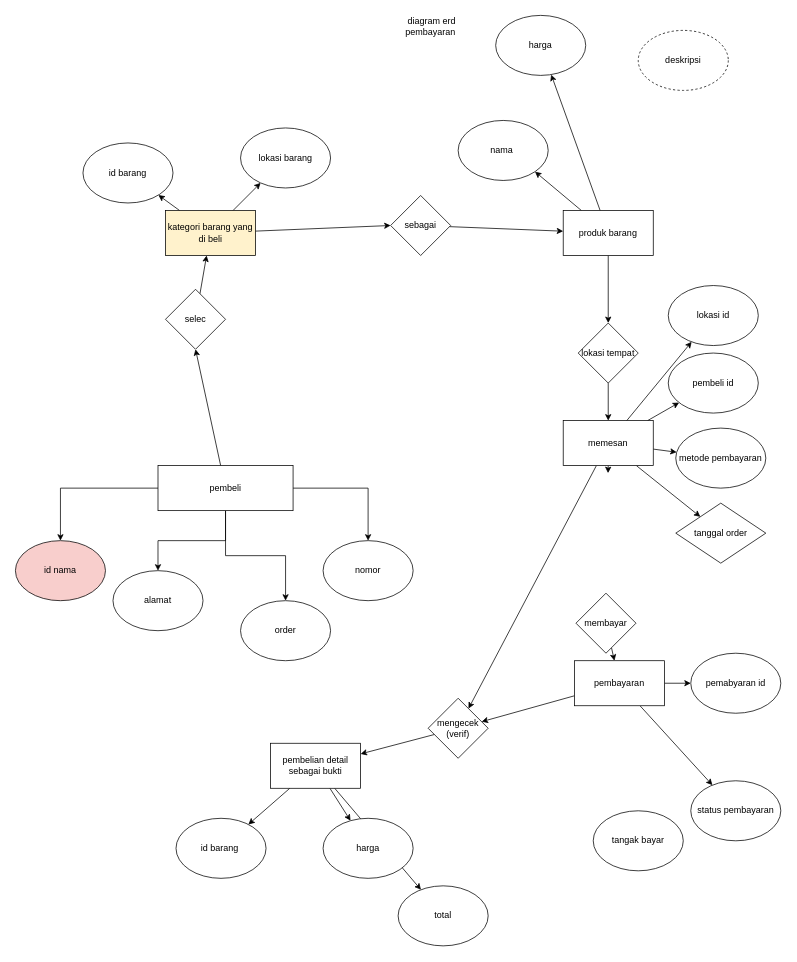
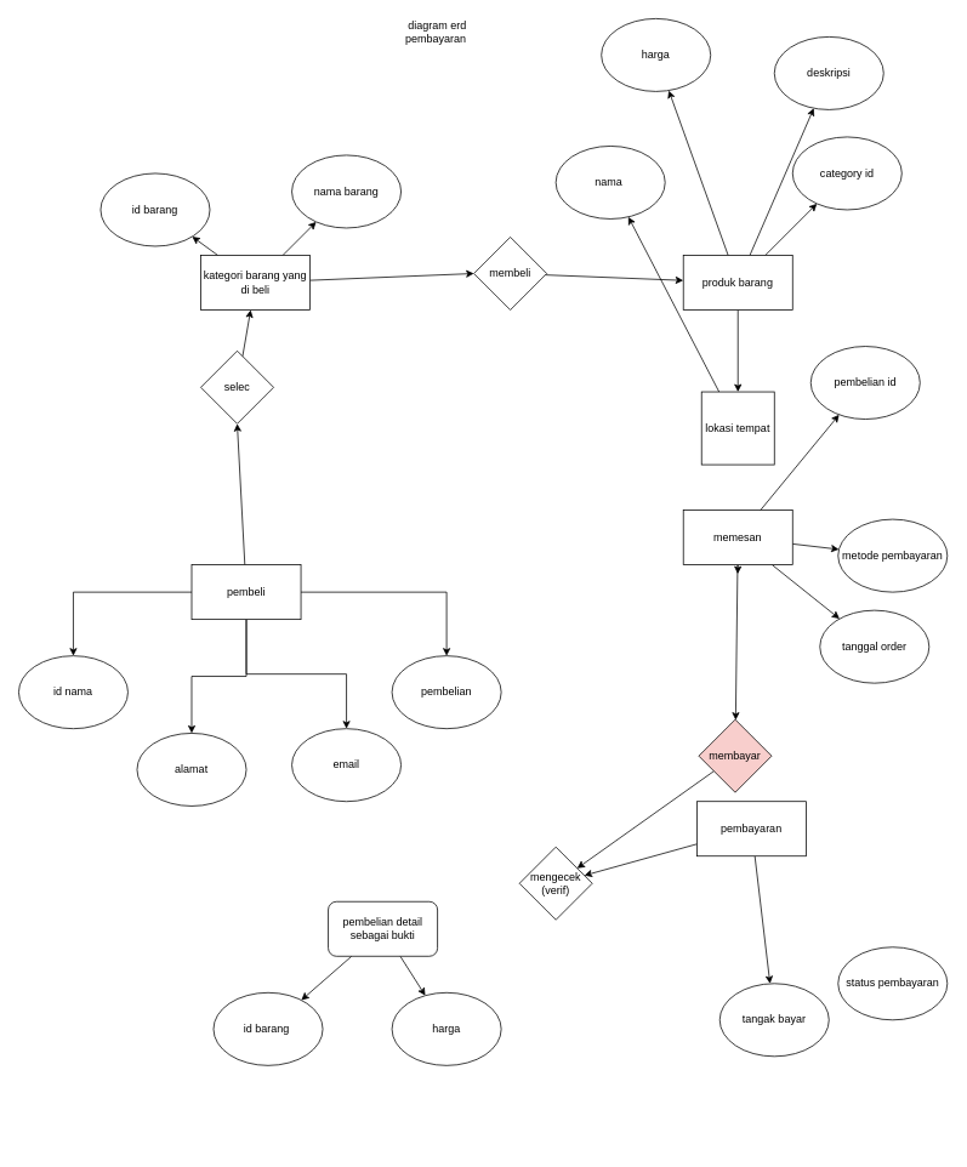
  <mxCell id="0" />
  <mxCell id="1" parent="0" />
  <mxCell id="2" style="edgeStyle=orthogonalEdgeStyle;rounded=0;orthogonalLoop=1;jettySize=auto;html=1;" edge="1" parent="1" source="7" target="8"><mxGeometry relative="1" as="geometry" /></mxCell>
  <mxCell id="3" style="edgeStyle=orthogonalEdgeStyle;rounded=0;orthogonalLoop=1;jettySize=auto;html=1;" edge="1" parent="1" source="7" target="9"><mxGeometry relative="1" as="geometry" /></mxCell>
  <mxCell id="4" style="edgeStyle=orthogonalEdgeStyle;rounded=0;orthogonalLoop=1;jettySize=auto;html=1;" edge="1" parent="1" source="7" target="10"><mxGeometry relative="1" as="geometry" /></mxCell>
  <mxCell id="5" style="edgeStyle=orthogonalEdgeStyle;rounded=0;orthogonalLoop=1;jettySize=auto;html=1;" edge="1" parent="1" source="7" target="11"><mxGeometry relative="1" as="geometry" /></mxCell>
  <mxCell id="6" style="edgeStyle=none;rounded=0;orthogonalLoop=1;jettySize=auto;html=1;entryX=0.5;entryY=1;entryDx=0;entryDy=0;" edge="1" parent="1" source="7" target="13"><mxGeometry relative="1" as="geometry" /></mxCell>
- <mxCell id="7" value="pembeli" style="rounded=0;whiteSpace=wrap;html=1;" vertex="1" parent="1"><mxGeometry x="210" y="620" width="180" height="60" as="geometry" /></mxCell>
- <mxCell id="8" value="id nama" style="ellipse;whiteSpace=wrap;html=1;fillColor=#f8cecc;" vertex="1" parent="1"><mxGeometry x="20" y="720" width="120" height="80" as="geometry" /></mxCell>
- <mxCell id="9" value="alamat" style="ellipse;whiteSpace=wrap;html=1;" vertex="1" parent="1"><mxGeometry x="150" y="760" width="120" height="80" as="geometry" /></mxCell>
- <mxCell id="10" value="order" style="ellipse;whiteSpace=wrap;html=1;" vertex="1" parent="1"><mxGeometry x="320" y="800" width="120" height="80" as="geometry" /></mxCell>
- <mxCell id="11" value="nomor" style="ellipse;whiteSpace=wrap;html=1;" vertex="1" parent="1"><mxGeometry x="430" y="720" width="120" height="80" as="geometry" /></mxCell>
+ <mxCell id="7" value="pembeli" style="rounded=0;whiteSpace=wrap;html=1;" vertex="1" parent="1"><mxGeometry x="210" y="620" width="120" height="60" as="geometry" /></mxCell>
+ <mxCell id="8" value="id nama" style="ellipse;whiteSpace=wrap;html=1;" vertex="1" parent="1"><mxGeometry x="20" y="720" width="120" height="80" as="geometry" /></mxCell>
+ <mxCell id="9" value="alamat" style="ellipse;whiteSpace=wrap;html=1;" vertex="1" parent="1"><mxGeometry x="150" y="805" width="120" height="80" as="geometry" /></mxCell>
+ <mxCell id="10" value="email" style="ellipse;whiteSpace=wrap;html=1;" vertex="1" parent="1"><mxGeometry x="320" y="800" width="120" height="80" as="geometry" /></mxCell>
+ <mxCell id="11" value="pembelian" style="ellipse;whiteSpace=wrap;html=1;" vertex="1" parent="1"><mxGeometry x="430" y="720" width="120" height="80" as="geometry" /></mxCell>
  <mxCell id="12" style="edgeStyle=none;rounded=0;orthogonalLoop=1;jettySize=auto;html=1;" edge="1" parent="1" source="13" target="17"><mxGeometry relative="1" as="geometry" /></mxCell>
  <mxCell id="13" value="selec" style="rhombus;whiteSpace=wrap;html=1;" vertex="1" parent="1"><mxGeometry x="220" y="385" width="80" height="80" as="geometry" /></mxCell>
  <mxCell id="14" style="edgeStyle=none;rounded=0;orthogonalLoop=1;jettySize=auto;html=1;" edge="1" parent="1" source="17" target="20"><mxGeometry relative="1" as="geometry" /></mxCell>
  <mxCell id="15" style="edgeStyle=none;rounded=0;orthogonalLoop=1;jettySize=auto;html=1;" edge="1" parent="1" source="17" target="19"><mxGeometry relative="1" as="geometry" /></mxCell>
  <mxCell id="16" style="edgeStyle=none;rounded=0;orthogonalLoop=1;jettySize=auto;html=1;entryX=0;entryY=0.5;entryDx=0;entryDy=0;" edge="1" parent="1" source="17" target="22"><mxGeometry relative="1" as="geometry" /></mxCell>
- <mxCell id="17" value="kategori barang yang di beli" style="rounded=0;whiteSpace=wrap;html=1;fillColor=#fff2cc;" vertex="1" parent="1"><mxGeometry x="220" y="280" width="120" height="60" as="geometry" /></mxCell>
+ <mxCell id="17" value="kategori barang yang di beli" style="rounded=0;whiteSpace=wrap;html=1;" vertex="1" parent="1"><mxGeometry x="220" y="280" width="120" height="60" as="geometry" /></mxCell>
  <mxCell id="18" style="edgeStyle=none;rounded=0;orthogonalLoop=1;jettySize=auto;html=1;exitX=0.75;exitY=0;exitDx=0;exitDy=0;" edge="1" parent="1" source="17" target="17"><mxGeometry relative="1" as="geometry" /></mxCell>
  <mxCell id="19" value="id barang" style="ellipse;whiteSpace=wrap;html=1;" vertex="1" parent="1"><mxGeometry x="110" width="120" height="80" as="geometry" y="190" /></mxCell>
- <mxCell id="20" value="lokasi barang" style="ellipse;whiteSpace=wrap;html=1;" vertex="1" parent="1"><mxGeometry x="320" y="170" width="120" height="80" as="geometry" /></mxCell>
+ <mxCell id="20" value="nama barang" style="ellipse;whiteSpace=wrap;html=1;" vertex="1" parent="1"><mxGeometry x="320" y="170" width="120" height="80" as="geometry" /></mxCell>
  <mxCell id="21" style="edgeStyle=none;rounded=0;orthogonalLoop=1;jettySize=auto;html=1;" edge="1" parent="1" source="22" target="28"><mxGeometry relative="1" as="geometry" /></mxCell>
- <mxCell id="22" value="sebagai" style="rhombus;whiteSpace=wrap;html=1;" vertex="1" parent="1"><mxGeometry x="520" y="260" width="80" height="80" as="geometry" /></mxCell>
+ <mxCell id="22" value="membeli" style="rhombus;whiteSpace=wrap;html=1;" vertex="1" parent="1"><mxGeometry x="520" y="260" width="80" height="80" as="geometry" /></mxCell>
  <mxCell id="23" style="edgeStyle=none;rounded=0;orthogonalLoop=1;jettySize=auto;html=1;" edge="1" parent="1" source="28" target="29"><mxGeometry relative="1" as="geometry" /></mxCell>
- <mxCell id="24" style="edgeStyle=none;rounded=0;orthogonalLoop=1;jettySize=auto;html=1;entryX=1;entryY=1;entryDx=0;entryDy=0;" edge="1" parent="1" source="28" target="30"><mxGeometry relative="1" as="geometry"><mxPoint x="730" y="250" as="targetPoint" /></mxGeometry></mxCell>
+ <mxCell id="25" style="edgeStyle=none;rounded=0;orthogonalLoop=1;jettySize=auto;html=1;" edge="1" parent="1" source="28" target="31"><mxGeometry relative="1" as="geometry" /></mxCell>
+ <mxCell id="26" style="edgeStyle=none;rounded=0;orthogonalLoop=1;jettySize=auto;html=1;" edge="1" parent="1" source="28" target="32"><mxGeometry relative="1" as="geometry" /></mxCell>
  <mxCell id="27" style="edgeStyle=none;rounded=0;orthogonalLoop=1;jettySize=auto;html=1;" edge="1" parent="1" source="28" target="34"><mxGeometry relative="1" as="geometry" /></mxCell>
  <mxCell id="28" value="produk barang" style="rounded=0;whiteSpace=wrap;html=1;" vertex="1" parent="1"><mxGeometry x="750" y="280" width="120" height="60" as="geometry" /></mxCell>
  <mxCell id="29" value="harga" style="ellipse;whiteSpace=wrap;html=1;" vertex="1" parent="1"><mxGeometry x="660" y="20" width="120" height="80" as="geometry" /></mxCell>
  <mxCell id="30" value="nama&amp;nbsp;" style="ellipse;whiteSpace=wrap;html=1;" vertex="1" parent="1"><mxGeometry x="610" y="160" width="120" height="80" as="geometry" /></mxCell>
- <mxCell id="31" value="deskripsi" style="ellipse;whiteSpace=wrap;html=1;dashed=1;" vertex="1" parent="1"><mxGeometry x="850" y="40" width="120" height="80" as="geometry" /></mxCell>
- <mxCell id="33" style="edgeStyle=none;rounded=0;orthogonalLoop=1;jettySize=auto;html=1;" edge="1" parent="1" source="34" target="41"><mxGeometry relative="1" as="geometry" /></mxCell>
- <mxCell id="34" value="lokasi tempat" style="rhombus;whiteSpace=wrap;html=1;" vertex="1" parent="1"><mxGeometry x="770" y="430" width="80" height="80" as="geometry" /></mxCell>
+ <mxCell id="31" value="deskripsi" style="ellipse;whiteSpace=wrap;html=1;" vertex="1" parent="1"><mxGeometry x="850" y="40" width="120" height="80" as="geometry" /></mxCell>
+ <mxCell id="32" value="category id" style="ellipse;whiteSpace=wrap;html=1;" vertex="1" parent="1"><mxGeometry x="870" y="150" width="120" height="80" as="geometry" /></mxCell>
+ <mxCell id="33" style="edgeStyle=none;rounded=0;orthogonalLoop=1;jettySize=auto;html=1;" edge="1" parent="1" source="34" target="30"><mxGeometry relative="1" as="geometry" /></mxCell>
+ <mxCell id="34" value="lokasi tempat" style="whiteSpace=wrap;html=1;rounded=0;" vertex="1" parent="1"><mxGeometry x="770" y="430" width="80" height="80" as="geometry" /></mxCell>
  <mxCell id="35" style="edgeStyle=none;rounded=0;orthogonalLoop=1;jettySize=auto;html=1;" edge="1" parent="1" source="41" target="42"><mxGeometry relative="1" as="geometry" /></mxCell>
- <mxCell id="36" style="edgeStyle=none;rounded=0;orthogonalLoop=1;jettySize=auto;html=1;" edge="1" parent="1" source="41" target="43"><mxGeometry relative="1" as="geometry" /></mxCell>
  <mxCell id="37" style="edgeStyle=none;rounded=0;orthogonalLoop=1;jettySize=auto;html=1;" edge="1" parent="1" source="41" target="44"><mxGeometry relative="1" as="geometry" /></mxCell>
  <mxCell id="38" style="edgeStyle=none;rounded=0;orthogonalLoop=1;jettySize=auto;html=1;" edge="1" parent="1" source="41" target="45"><mxGeometry relative="1" as="geometry" /></mxCell>
  <mxCell id="39" style="edgeStyle=none;rounded=0;orthogonalLoop=1;jettySize=auto;html=1;exitX=0.5;exitY=1;exitDx=0;exitDy=0;" edge="1" parent="1" source="41"><mxGeometry relative="1" as="geometry"><mxPoint x="809.737" y="630" as="targetPoint" /></mxGeometry></mxCell>
- <mxCell id="40" style="edgeStyle=none;rounded=0;orthogonalLoop=1;jettySize=auto;html=1;" edge="1" parent="1" source="41" target="57"><mxGeometry relative="1" as="geometry" /></mxCell>
+ <mxCell id="40" style="edgeStyle=none;rounded=0;orthogonalLoop=1;jettySize=auto;html=1;" edge="1" parent="1" source="41" target="47"><mxGeometry relative="1" as="geometry" /></mxCell>
  <mxCell id="41" value="memesan" style="rounded=0;whiteSpace=wrap;html=1;" vertex="1" parent="1"><mxGeometry x="750" y="560" width="120" height="60" as="geometry" /></mxCell>
- <mxCell id="42" value="lokasi id" style="ellipse;whiteSpace=wrap;html=1;" vertex="1" parent="1"><mxGeometry x="890" y="380" width="120" height="80" as="geometry" /></mxCell>
- <mxCell id="43" value="pembeli id" style="ellipse;whiteSpace=wrap;html=1;" vertex="1" parent="1"><mxGeometry x="890" y="470" width="120" height="80" as="geometry" /></mxCell>
- <mxCell id="44" value="metode pembayaran" style="ellipse;whiteSpace=wrap;html=1;" vertex="1" parent="1"><mxGeometry x="900" y="570" width="120" height="80" as="geometry" /></mxCell>
- <mxCell id="45" value="tanggal order" style="rhombus;whiteSpace=wrap;html=1;" vertex="1" parent="1"><mxGeometry x="900" y="670" width="120" height="80" as="geometry" /></mxCell>
- <mxCell id="46" style="edgeStyle=none;rounded=0;orthogonalLoop=1;jettySize=auto;html=1;" edge="1" parent="1" source="47" target="55"><mxGeometry relative="1" as="geometry" /></mxCell>
- <mxCell id="47" value="membayar" style="rhombus;whiteSpace=wrap;html=1;" vertex="1" parent="1"><mxGeometry x="767" y="790" width="80" height="80" as="geometry" /></mxCell>
- <mxCell id="48" value="pemabyaran id" style="ellipse;whiteSpace=wrap;html=1;" vertex="1" parent="1"><mxGeometry x="920" y="870" width="120" height="80" as="geometry" /></mxCell>
+ <mxCell id="42" value="pembelian id" style="ellipse;whiteSpace=wrap;html=1;" vertex="1" parent="1"><mxGeometry x="890" y="380" width="120" height="80" as="geometry" /></mxCell>
+ <mxCell id="44" value="metode pembayaran" style="ellipse;whiteSpace=wrap;html=1;" vertex="1" parent="1"><mxGeometry x="920" y="570" width="120" height="80" as="geometry" /></mxCell>
+ <mxCell id="45" value="tanggal order" style="ellipse;whiteSpace=wrap;html=1;" vertex="1" parent="1"><mxGeometry x="900" y="670" width="120" height="80" as="geometry" /></mxCell>
+ <mxCell id="46" style="edgeStyle=none;rounded=0;orthogonalLoop=1;jettySize=auto;html=1;" edge="1" parent="1" source="47" target="57"><mxGeometry relative="1" as="geometry" /></mxCell>
+ <mxCell id="47" value="membayar" style="rhombus;whiteSpace=wrap;html=1;fillColor=#f8cecc;" vertex="1" parent="1"><mxGeometry x="767" y="790" width="80" height="80" as="geometry" /></mxCell>
  <mxCell id="49" value="status pembayaran" style="ellipse;whiteSpace=wrap;html=1;" vertex="1" parent="1"><mxGeometry x="920" y="1040" width="120" height="80" as="geometry" /></mxCell>
  <mxCell id="50" value="tangak bayar" style="ellipse;whiteSpace=wrap;html=1;" vertex="1" parent="1"><mxGeometry x="790" y="1080" width="120" height="80" as="geometry" /></mxCell>
- <mxCell id="51" style="edgeStyle=none;rounded=0;orthogonalLoop=1;jettySize=auto;html=1;" edge="1" parent="1" source="55" target="48"><mxGeometry relative="1" as="geometry" /></mxCell>
- <mxCell id="52" style="edgeStyle=none;rounded=0;orthogonalLoop=1;jettySize=auto;html=1;" edge="1" parent="1" source="55" target="49"><mxGeometry relative="1" as="geometry" /></mxCell>
+ <mxCell id="53" style="edgeStyle=none;rounded=0;orthogonalLoop=1;jettySize=auto;html=1;" edge="1" parent="1" source="55" target="50"><mxGeometry relative="1" as="geometry" /></mxCell>
  <mxCell id="54" style="edgeStyle=none;rounded=0;orthogonalLoop=1;jettySize=auto;html=1;" edge="1" parent="1" source="55" target="57"><mxGeometry relative="1" as="geometry" /></mxCell>
  <mxCell id="55" value="pembayaran" style="rounded=0;whiteSpace=wrap;html=1;" vertex="1" parent="1"><mxGeometry x="765" y="880" width="120" height="60" as="geometry" /></mxCell>
- <mxCell id="56" style="edgeStyle=none;rounded=0;orthogonalLoop=1;jettySize=auto;html=1;" edge="1" parent="1" source="57" target="61"><mxGeometry relative="1" as="geometry" /></mxCell>
  <mxCell id="57" value="mengecek (verif)" style="rhombus;whiteSpace=wrap;html=1;" vertex="1" parent="1"><mxGeometry x="570" y="930" width="80" height="80" as="geometry" /></mxCell>
  <mxCell id="58" style="edgeStyle=none;rounded=0;orthogonalLoop=1;jettySize=auto;html=1;" edge="1" parent="1" source="61" target="62"><mxGeometry relative="1" as="geometry" /></mxCell>
  <mxCell id="59" style="edgeStyle=none;rounded=0;orthogonalLoop=1;jettySize=auto;html=1;" edge="1" parent="1" source="61" target="63"><mxGeometry relative="1" as="geometry" /></mxCell>
- <mxCell id="60" style="edgeStyle=none;rounded=0;orthogonalLoop=1;jettySize=auto;html=1;" edge="1" parent="1" source="61" target="64"><mxGeometry relative="1" as="geometry" /></mxCell>
- <mxCell id="61" value="pembelian detail sebagai bukti" style="rounded=0;whiteSpace=wrap;html=1;" vertex="1" parent="1"><mxGeometry x="360" y="990" width="120" height="60" as="geometry" /></mxCell>
+ <mxCell id="61" value="pembelian detail sebagai bukti" style="whiteSpace=wrap;html=1;rounded=1;" vertex="1" parent="1"><mxGeometry x="360" y="990" width="120" height="60" as="geometry" /></mxCell>
  <mxCell id="62" value="id barang&amp;nbsp;" style="ellipse;whiteSpace=wrap;html=1;" vertex="1" parent="1"><mxGeometry x="234" y="1090" width="120" height="80" as="geometry" /></mxCell>
  <mxCell id="63" value="harga" style="ellipse;whiteSpace=wrap;html=1;" vertex="1" parent="1"><mxGeometry x="430" y="1090" width="120" height="80" as="geometry" /></mxCell>
- <mxCell id="64" value="total" style="ellipse;whiteSpace=wrap;html=1;" vertex="1" parent="1"><mxGeometry x="530" y="1180" width="120" height="80" as="geometry" /></mxCell>
- <mxCell id="65" value="diagram erd pembayaran&amp;nbsp;" style="text;html=1;strokeColor=none;fillColor=none;align=center;verticalAlign=middle;whiteSpace=wrap;rounded=0;" vertex="1" parent="1"><mxGeometry x="545" y="20" width="60" height="30" as="geometry" /></mxCell>
+ <mxCell id="65" value="diagram erd pembayaran&amp;nbsp;" style="text;html=1;strokeColor=none;fillColor=none;align=center;verticalAlign=middle;whiteSpace=wrap;rounded=0;" vertex="1" parent="1"><mxGeometry x="450" y="20" width="60" height="30" as="geometry" /></mxCell>
